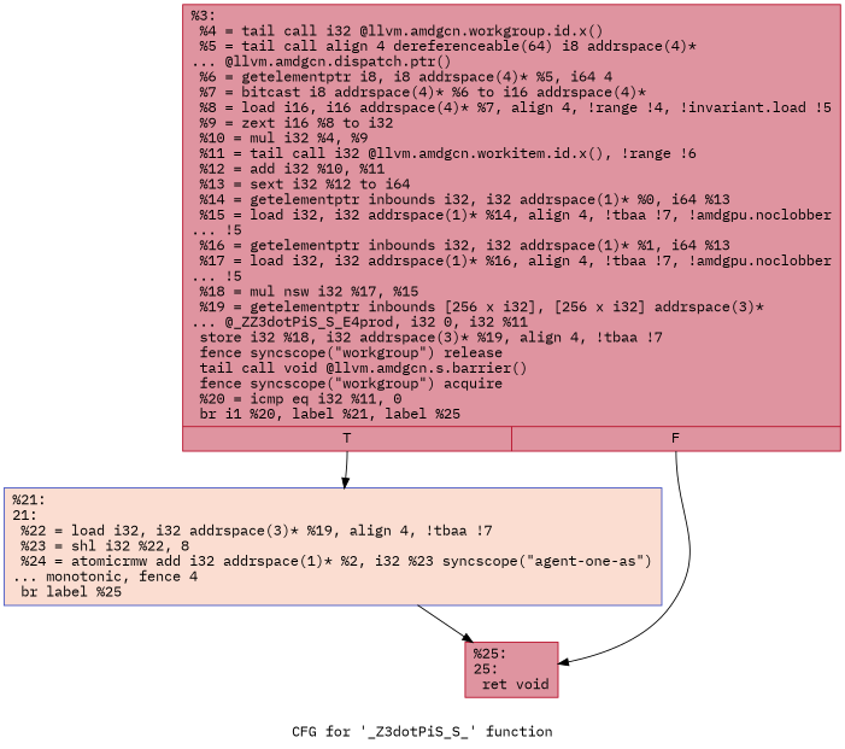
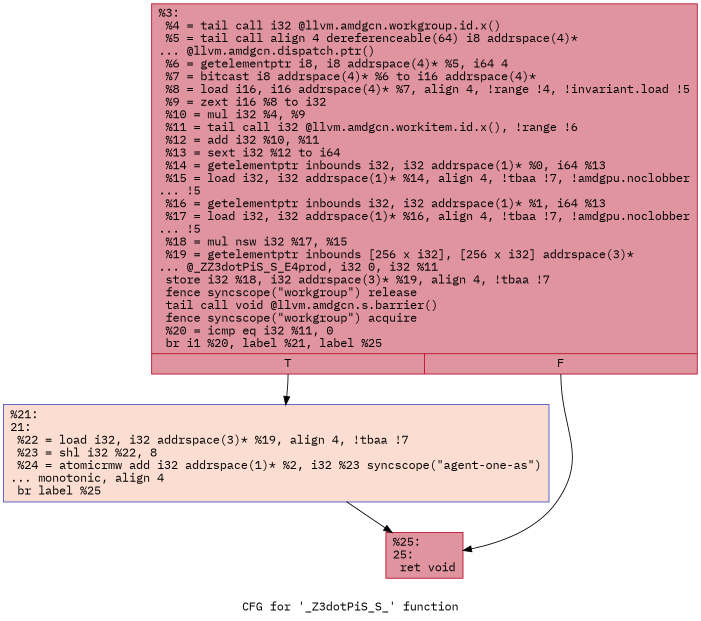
  digraph {
    label="CFG for '_Z3dotPiS_S_' function"
    fontname="IBM Plex Mono"
    node [color="#b70d28ff" fillcolor="#b70d2870" shape=record style=filled fontname="IBM Plex Mono"]
    edge [fontname="IBM Plex Mono"]
    n1 [label="{%3:\l  %4 = tail call i32 @llvm.amdgcn.workgroup.id.x()\l  %5 = tail call align 4 dereferenceable(64) i8 addrspace(4)*\l... @llvm.amdgcn.dispatch.ptr()\l  %6 = getelementptr i8, i8 addrspace(4)* %5, i64 4\l  %7 = bitcast i8 addrspace(4)* %6 to i16 addrspace(4)*\l  %8 = load i16, i16 addrspace(4)* %7, align 4, !range !4, !invariant.load !5\l  %9 = zext i16 %8 to i32\l  %10 = mul i32 %4, %9\l  %11 = tail call i32 @llvm.amdgcn.workitem.id.x(), !range !6\l  %12 = add i32 %10, %11\l  %13 = sext i32 %12 to i64\l  %14 = getelementptr inbounds i32, i32 addrspace(1)* %0, i64 %13\l  %15 = load i32, i32 addrspace(1)* %14, align 4, !tbaa !7, !amdgpu.noclobber\l... !5\l  %16 = getelementptr inbounds i32, i32 addrspace(1)* %1, i64 %13\l  %17 = load i32, i32 addrspace(1)* %16, align 4, !tbaa !7, !amdgpu.noclobber\l... !5\l  %18 = mul nsw i32 %17, %15\l  %19 = getelementptr inbounds [256 x i32], [256 x i32] addrspace(3)*\l... @_ZZ3dotPiS_S_E4prod, i32 0, i32 %11\l  store i32 %18, i32 addrspace(3)* %19, align 4, !tbaa !7\l  fence syncscope(\"workgroup\") release\l  tail call void @llvm.amdgcn.s.barrier()\l  fence syncscope(\"workgroup\") acquire\l  %20 = icmp eq i32 %11, 0\l  br i1 %20, label %21, label %25\l|{<s0>T|<s1>F}}"]
-   n2 [color="#3d50c3ff" fillcolor="#f7b39670" label="{%21:\l21:                                               \l  %22 = load i32, i32 addrspace(3)* %19, align 4, !tbaa !7\l  %23 = shl i32 %22, 8\l  %24 = atomicrmw add i32 addrspace(1)* %2, i32 %23 syncscope(\"agent-one-as\")\l... monotonic, fence 4\l  br label %25\l}"]
+   n2 [color="#3d50c3ff" fillcolor="#f7b39670" label="{%21:\l21:                                               \l  %22 = load i32, i32 addrspace(3)* %19, align 4, !tbaa !7\l  %23 = shl i32 %22, 8\l  %24 = atomicrmw add i32 addrspace(1)* %2, i32 %23 syncscope(\"agent-one-as\")\l... monotonic, align 4\l  br label %25\l}"]
    n3 [label="{%25:\l25:                                               \l  ret void\l}"]
    n1 -> n2 [tailport=s0]
    n1 -> n3 [tailport=s1]
    n2 -> n3
  }
